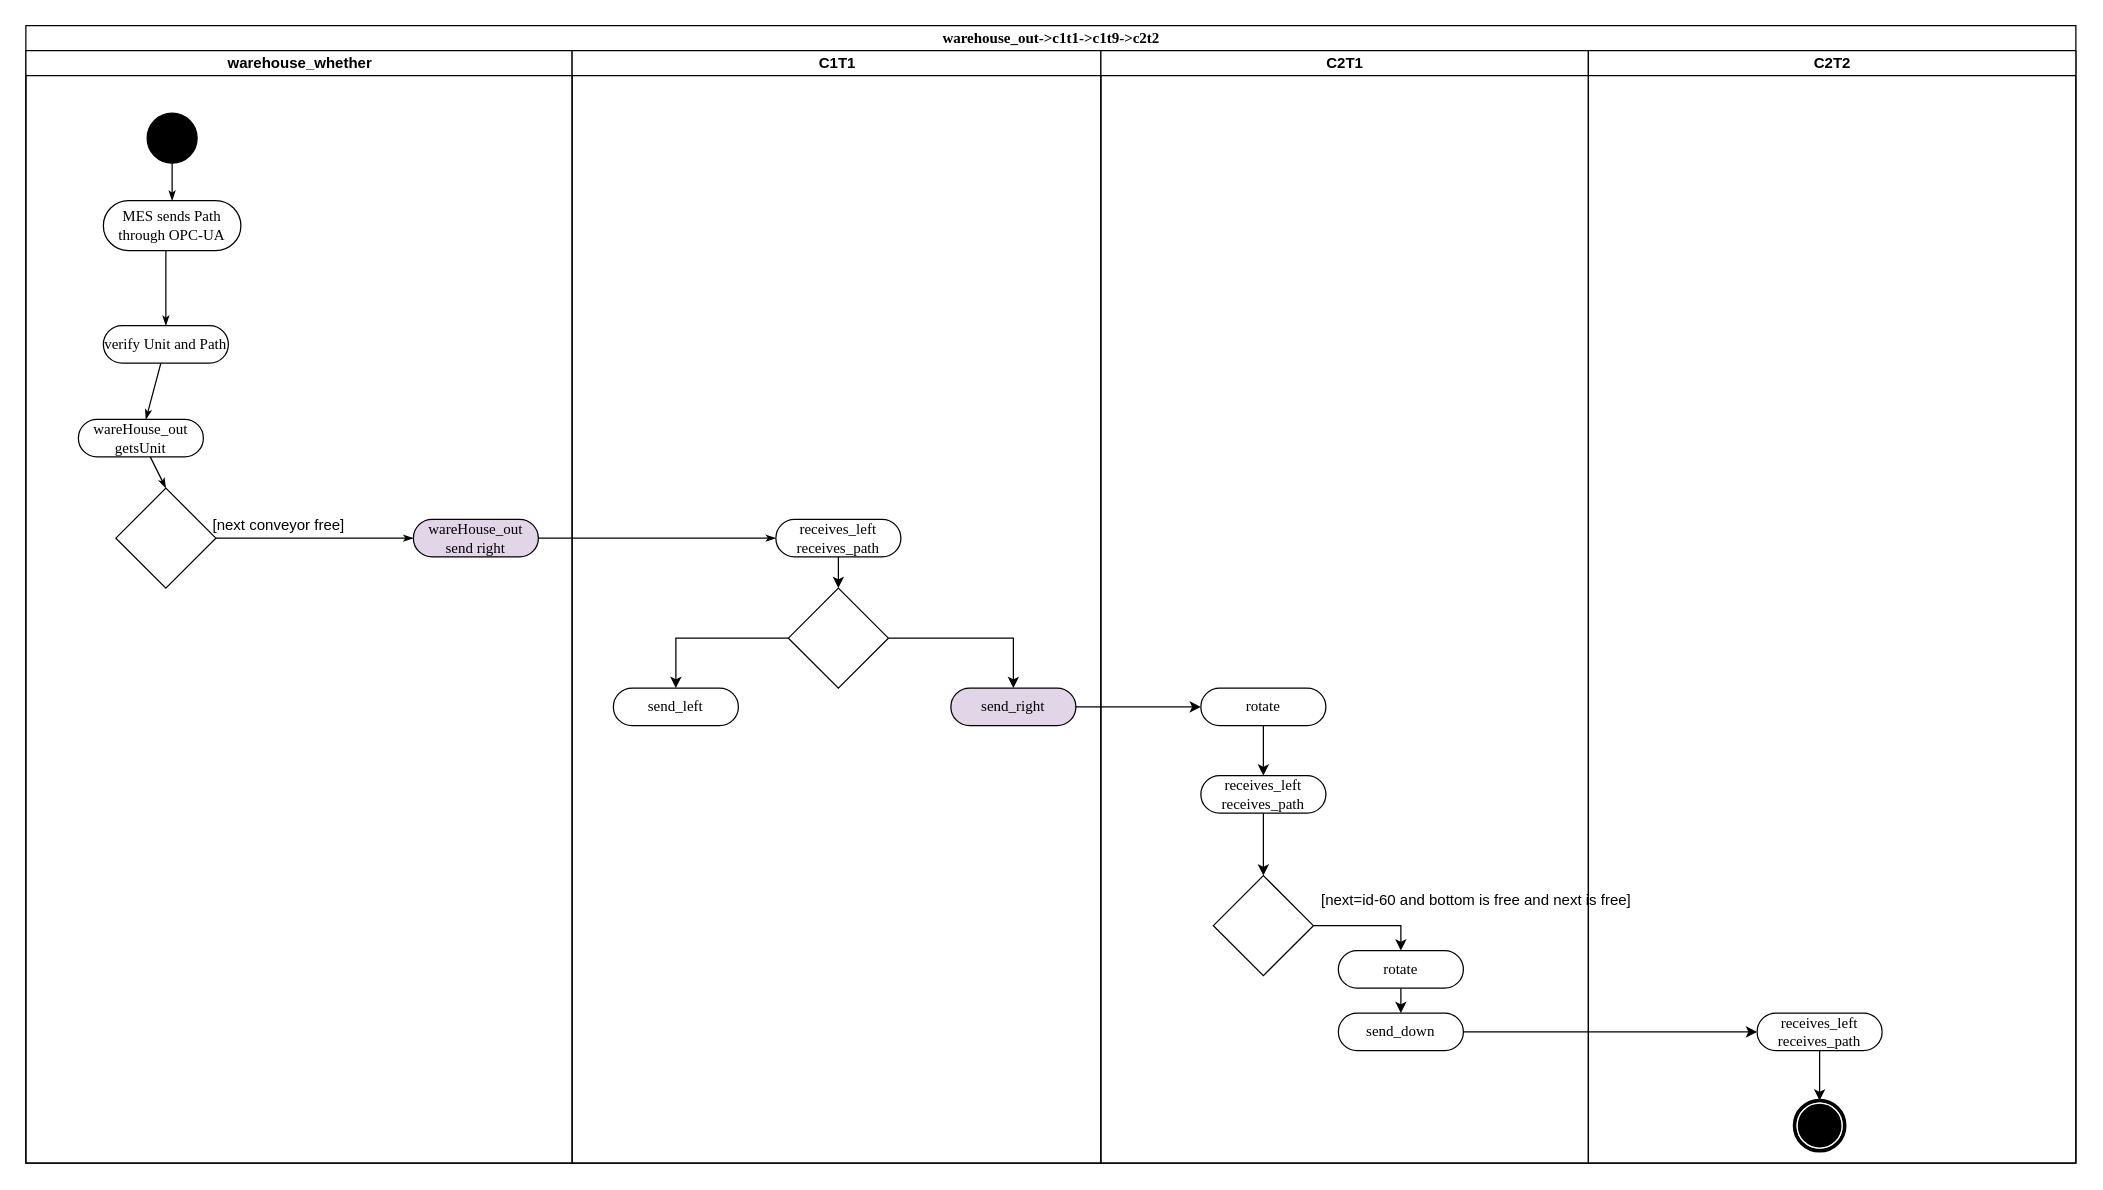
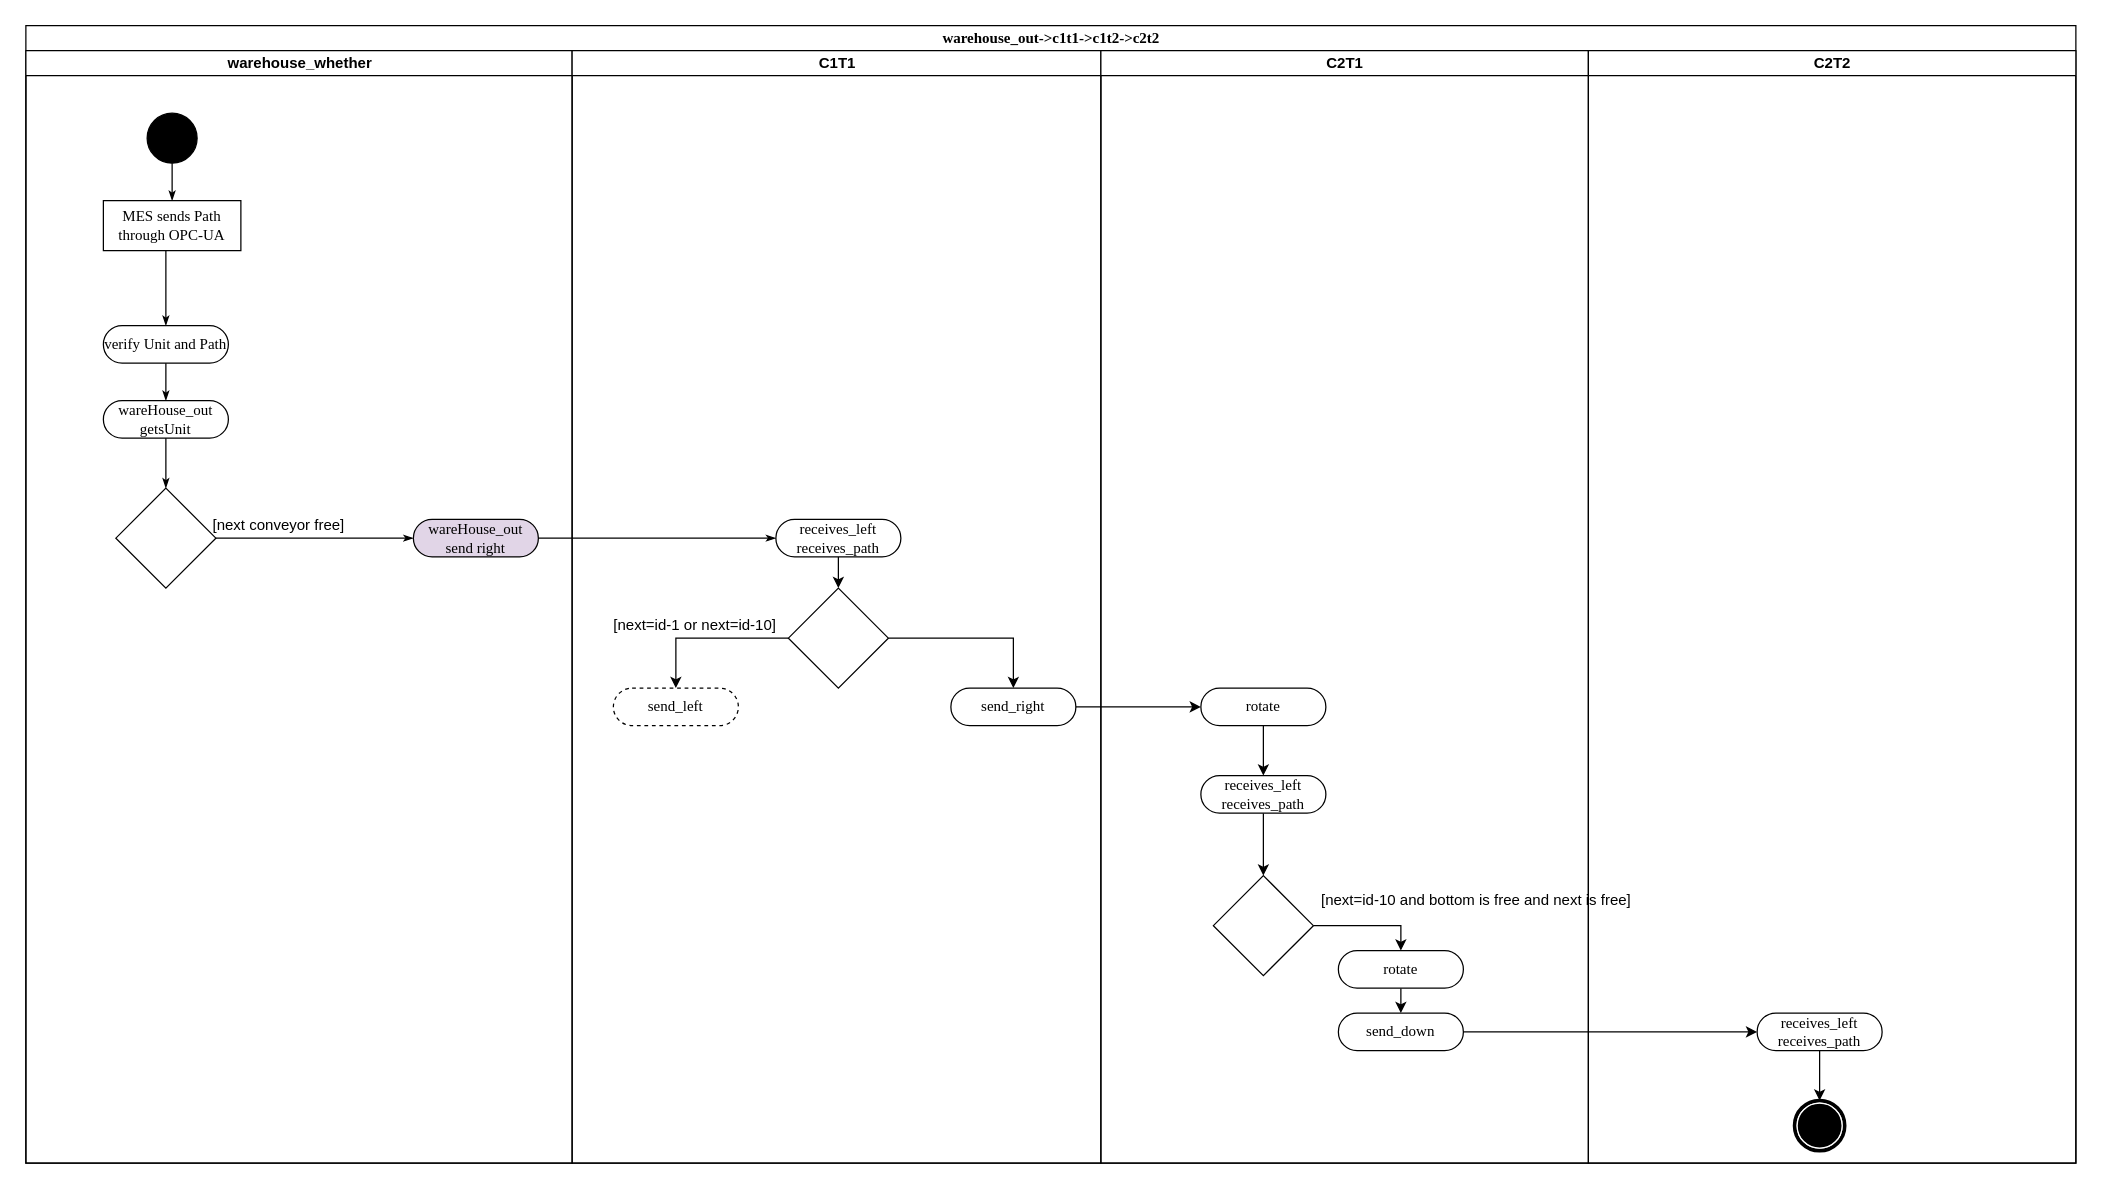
  <mxCell id="0" />
  <mxCell id="1" parent="0" />
- <mxCell id="2" value="warehouse_out-&amp;gt;c1t1-&amp;gt;c1t9-&amp;gt;c2t2" style="swimlane;html=1;childLayout=stackLayout;startSize=20;rounded=0;shadow=0;comic=0;labelBackgroundColor=none;strokeWidth=1;fontFamily=Verdana;fontSize=12;align=center;" parent="1" vertex="1"><mxGeometry x="20" y="20" width="1640" height="910" as="geometry" /></mxCell>
+ <mxCell id="2" value="warehouse_out-&amp;gt;c1t1-&amp;gt;c1t2-&amp;gt;c2t2" style="swimlane;html=1;childLayout=stackLayout;startSize=20;rounded=0;shadow=0;comic=0;labelBackgroundColor=none;strokeWidth=1;fontFamily=Verdana;fontSize=12;align=center;" parent="1" vertex="1"><mxGeometry x="20" y="20" width="1640" height="910" as="geometry" /></mxCell>
  <mxCell id="3" value="warehouse_whether" style="swimlane;html=1;startSize=20;" parent="2" vertex="1"><mxGeometry y="20" width="437" height="890" as="geometry" /></mxCell>
  <mxCell id="4" style="edgeStyle=orthogonalEdgeStyle;rounded=0;html=1;labelBackgroundColor=none;startArrow=none;startFill=0;startSize=5;endArrow=classicThin;endFill=1;endSize=5;jettySize=auto;orthogonalLoop=1;strokeWidth=1;fontFamily=Verdana;fontSize=12" parent="3" source="14" target="13" edge="1"><mxGeometry relative="1" as="geometry" /></mxCell>
  <mxCell id="5" value="" style="rhombus;whiteSpace=wrap;html=1;" parent="3" vertex="1"><mxGeometry x="72" y="350" width="80" height="80" as="geometry" /></mxCell>
  <mxCell id="6" value="verify Unit and Path" style="rounded=1;whiteSpace=wrap;html=1;shadow=0;comic=0;labelBackgroundColor=none;strokeWidth=1;fontFamily=Verdana;fontSize=12;align=center;arcSize=50;" parent="3" vertex="1"><mxGeometry x="62" y="220" width="100" height="30" as="geometry" /></mxCell>
  <mxCell id="7" style="rounded=0;html=1;labelBackgroundColor=none;startArrow=none;startFill=0;startSize=5;endArrow=classicThin;endFill=1;endSize=5;jettySize=auto;orthogonalLoop=1;strokeWidth=1;fontFamily=Verdana;fontSize=12" parent="3" source="6" target="8" edge="1"><mxGeometry relative="1" as="geometry"><mxPoint x="-1.362" y="258" as="targetPoint" /></mxGeometry></mxCell>
- <mxCell id="8" value="wareHouse_out&lt;br&gt;getsUnit" style="rounded=1;whiteSpace=wrap;html=1;shadow=0;comic=0;labelBackgroundColor=none;strokeWidth=1;fontFamily=Verdana;fontSize=12;align=center;arcSize=50;" parent="3" vertex="1"><mxGeometry x="42" y="295" width="100" height="30" as="geometry" /></mxCell>
+ <mxCell id="8" value="wareHouse_out&lt;br&gt;getsUnit" style="rounded=1;whiteSpace=wrap;html=1;shadow=0;comic=0;labelBackgroundColor=none;strokeWidth=1;fontFamily=Verdana;fontSize=12;align=center;arcSize=50;" parent="3" vertex="1"><mxGeometry x="62" y="280" width="100" height="30" as="geometry" /></mxCell>
  <mxCell id="9" style="edgeStyle=none;rounded=0;html=1;labelBackgroundColor=none;startArrow=none;startFill=0;startSize=5;endArrow=classicThin;endFill=1;endSize=5;jettySize=auto;orthogonalLoop=1;strokeWidth=1;fontFamily=Verdana;fontSize=12;entryX=0.5;entryY=0;entryDx=0;entryDy=0;" parent="3" source="8" target="5" edge="1"><mxGeometry relative="1" as="geometry"><mxPoint x="7.565" y="288" as="sourcePoint" /><mxPoint x="51.435" y="320" as="targetPoint" /></mxGeometry></mxCell>
  <mxCell id="10" style="edgeStyle=orthogonalEdgeStyle;rounded=0;html=1;labelBackgroundColor=none;startArrow=none;startFill=0;startSize=5;endArrow=classicThin;endFill=1;endSize=5;jettySize=auto;orthogonalLoop=1;strokeWidth=1;fontFamily=Verdana;fontSize=12" parent="3" source="13" target="6" edge="1"><mxGeometry relative="1" as="geometry"><Array as="points"><mxPoint x="112" y="200" /><mxPoint x="112" y="200" /></Array><mxPoint x="27" y="190" as="targetPoint" /></mxGeometry></mxCell>
  <mxCell id="11" style="edgeStyle=none;rounded=0;html=1;labelBackgroundColor=none;startArrow=none;startFill=0;startSize=5;endArrow=classicThin;endFill=1;endSize=5;jettySize=auto;orthogonalLoop=1;strokeWidth=1;fontFamily=Verdana;fontSize=12;exitX=1;exitY=0.5;exitDx=0;exitDy=0;" parent="3" source="5" target="15" edge="1"><mxGeometry relative="1" as="geometry"><mxPoint x="42" y="300" as="sourcePoint" /><mxPoint x="42" y="340" as="targetPoint" /><Array as="points"><mxPoint x="237" y="390" /></Array></mxGeometry></mxCell>
  <mxCell id="12" value="[next conveyor free]" style="text;html=1;align=center;verticalAlign=middle;resizable=0;points=[];autosize=1;" parent="3" vertex="1"><mxGeometry x="142" y="370" width="120" height="20" as="geometry" /></mxCell>
- <mxCell id="13" value="MES sends Path&lt;br&gt;through OPC-UA" style="rounded=1;whiteSpace=wrap;html=1;shadow=0;comic=0;labelBackgroundColor=none;strokeWidth=1;fontFamily=Verdana;fontSize=12;align=center;arcSize=50;" parent="3" vertex="1"><mxGeometry x="62" y="120" width="110" height="40" as="geometry" /></mxCell>
+ <mxCell id="13" value="MES sends Path&lt;br&gt;through OPC-UA" style="whiteSpace=wrap;html=1;shadow=0;comic=0;labelBackgroundColor=none;strokeWidth=1;fontFamily=Verdana;fontSize=12;align=center;arcSize=50;rounded=0;" parent="3" vertex="1"><mxGeometry x="62" y="120" width="110" height="40" as="geometry" /></mxCell>
  <mxCell id="14" value="" style="ellipse;whiteSpace=wrap;html=1;rounded=0;shadow=0;comic=0;labelBackgroundColor=none;strokeWidth=1;fillColor=#000000;fontFamily=Verdana;fontSize=12;align=center;" parent="3" vertex="1"><mxGeometry x="97" y="50" width="40" height="40" as="geometry" /></mxCell>
  <mxCell id="15" value="wareHouse_out&lt;br&gt;send right" style="rounded=1;whiteSpace=wrap;html=1;shadow=0;comic=0;labelBackgroundColor=none;strokeWidth=1;fontFamily=Verdana;fontSize=12;align=center;arcSize=50;fillColor=#e1d5e7;" parent="3" vertex="1"><mxGeometry x="310" y="375" width="100" height="30" as="geometry" /></mxCell>
  <mxCell id="16" value="C1T1" style="swimlane;html=1;startSize=20;" parent="2" vertex="1"><mxGeometry x="437" y="20" width="423" height="890" as="geometry" /></mxCell>
  <mxCell id="17" style="edgeStyle=none;rounded=0;orthogonalLoop=1;jettySize=auto;html=1;entryX=0.5;entryY=0;entryDx=0;entryDy=0;" parent="16" source="23" target="20" edge="1"><mxGeometry relative="1" as="geometry"><mxPoint x="93" y="470" as="sourcePoint" /><mxPoint x="23" y="500" as="targetPoint" /><Array as="points"><mxPoint x="83" y="470" /></Array></mxGeometry></mxCell>
  <mxCell id="18" style="edgeStyle=none;rounded=0;orthogonalLoop=1;jettySize=auto;html=1;entryX=0.5;entryY=0;entryDx=0;entryDy=0;" parent="16" source="21" target="23" edge="1"><mxGeometry relative="1" as="geometry" /></mxCell>
- <mxCell id="20" value="send_left" style="rounded=1;whiteSpace=wrap;html=1;shadow=0;comic=0;labelBackgroundColor=none;strokeWidth=1;fontFamily=Verdana;fontSize=12;align=center;arcSize=50;" parent="16" vertex="1"><mxGeometry x="33" y="510" width="100" height="30" as="geometry" /></mxCell>
+ <mxCell id="19" value="[next=id-1 or next=id-10]" style="text;html=1;align=center;verticalAlign=middle;resizable=0;points=[];autosize=1;" parent="16" vertex="1"><mxGeometry x="23" y="450" width="150" height="20" as="geometry" /></mxCell>
+ <mxCell id="20" value="send_left" style="rounded=1;whiteSpace=wrap;html=1;shadow=0;comic=0;labelBackgroundColor=none;strokeWidth=1;fontFamily=Verdana;fontSize=12;align=center;arcSize=50;dashed=1;" parent="16" vertex="1"><mxGeometry x="33" y="510" width="100" height="30" as="geometry" /></mxCell>
  <mxCell id="21" value="receives_left&lt;br&gt;receives_path" style="rounded=1;whiteSpace=wrap;html=1;shadow=0;comic=0;labelBackgroundColor=none;strokeWidth=1;fontFamily=Verdana;fontSize=12;align=center;arcSize=50;" parent="16" vertex="1"><mxGeometry x="163" y="375" width="100" height="30" as="geometry" /></mxCell>
  <mxCell id="22" style="edgeStyle=none;rounded=0;orthogonalLoop=1;jettySize=auto;html=1;exitX=1;exitY=0.5;exitDx=0;exitDy=0;entryX=0.5;entryY=0;entryDx=0;entryDy=0;" parent="16" source="23" target="24" edge="1"><mxGeometry relative="1" as="geometry"><Array as="points"><mxPoint x="353" y="470" /></Array></mxGeometry></mxCell>
  <mxCell id="23" value="" style="rhombus;whiteSpace=wrap;html=1;" parent="16" vertex="1"><mxGeometry x="173" y="430" width="80" height="80" as="geometry" /></mxCell>
- <mxCell id="24" value="send_right" style="rounded=1;whiteSpace=wrap;html=1;shadow=0;comic=0;labelBackgroundColor=none;strokeWidth=1;fontFamily=Verdana;fontSize=12;align=center;arcSize=50;fillColor=#e1d5e7;" parent="16" vertex="1"><mxGeometry x="303" y="510" width="100" height="30" as="geometry" /></mxCell>
+ <mxCell id="24" value="send_right" style="rounded=1;whiteSpace=wrap;html=1;shadow=0;comic=0;labelBackgroundColor=none;strokeWidth=1;fontFamily=Verdana;fontSize=12;align=center;arcSize=50;" parent="16" vertex="1"><mxGeometry x="303" y="510" width="100" height="30" as="geometry" /></mxCell>
  <mxCell id="25" style="edgeStyle=orthogonalEdgeStyle;rounded=0;html=1;labelBackgroundColor=none;startArrow=none;startFill=0;startSize=5;endArrow=classicThin;endFill=1;endSize=5;jettySize=auto;orthogonalLoop=1;strokeWidth=1;fontFamily=Verdana;fontSize=12" parent="2" source="15" target="21" edge="1"><mxGeometry relative="1" as="geometry"><Array as="points" /><mxPoint x="577.25" y="190" as="sourcePoint" /><mxPoint x="580" y="410" as="targetPoint" /></mxGeometry></mxCell>
  <mxCell id="26" style="edgeStyle=none;rounded=0;orthogonalLoop=1;jettySize=auto;html=1;entryX=0;entryY=0.5;entryDx=0;entryDy=0;" parent="2" source="24" target="33" edge="1"><mxGeometry relative="1" as="geometry" /></mxCell>
  <mxCell id="27" value="C2T1" style="swimlane;html=1;startSize=20;" parent="2" vertex="1"><mxGeometry x="860" y="20" width="390" height="890" as="geometry" /></mxCell>
  <mxCell id="28" style="edgeStyle=none;rounded=0;orthogonalLoop=1;jettySize=auto;html=1;entryX=0.5;entryY=0;entryDx=0;entryDy=0;" parent="27" source="33" target="31" edge="1"><mxGeometry relative="1" as="geometry" /></mxCell>
  <mxCell id="29" style="edgeStyle=none;rounded=0;orthogonalLoop=1;jettySize=auto;html=1;exitX=1;exitY=0.5;exitDx=0;exitDy=0;entryX=0.5;entryY=0;entryDx=0;entryDy=0;" parent="27" source="32" target="36" edge="1"><mxGeometry relative="1" as="geometry"><Array as="points"><mxPoint x="240" y="700" /></Array></mxGeometry></mxCell>
  <mxCell id="30" style="edgeStyle=none;rounded=0;orthogonalLoop=1;jettySize=auto;html=1;" parent="27" source="31" target="32" edge="1"><mxGeometry relative="1" as="geometry" /></mxCell>
  <mxCell id="31" value="receives_left&lt;br&gt;receives_path" style="rounded=1;whiteSpace=wrap;html=1;shadow=0;comic=0;labelBackgroundColor=none;strokeWidth=1;fontFamily=Verdana;fontSize=12;align=center;arcSize=50;" parent="27" vertex="1"><mxGeometry x="80" y="580" width="100" height="30" as="geometry" /></mxCell>
  <mxCell id="32" value="" style="rhombus;whiteSpace=wrap;html=1;" parent="27" vertex="1"><mxGeometry x="90" y="660" width="80" height="80" as="geometry" /></mxCell>
  <mxCell id="33" value="rotate" style="rounded=1;whiteSpace=wrap;html=1;shadow=0;comic=0;labelBackgroundColor=none;strokeWidth=1;fontFamily=Verdana;fontSize=12;align=center;arcSize=50;" parent="27" vertex="1"><mxGeometry x="80" y="510" width="100" height="30" as="geometry" /></mxCell>
  <mxCell id="34" value="send_down" style="rounded=1;whiteSpace=wrap;html=1;shadow=0;comic=0;labelBackgroundColor=none;strokeWidth=1;fontFamily=Verdana;fontSize=12;align=center;arcSize=50;" parent="27" vertex="1"><mxGeometry x="190" y="770" width="100" height="30" as="geometry" /></mxCell>
  <mxCell id="35" style="edgeStyle=none;rounded=0;orthogonalLoop=1;jettySize=auto;html=1;entryX=0.5;entryY=0;entryDx=0;entryDy=0;" parent="27" source="36" target="34" edge="1"><mxGeometry relative="1" as="geometry" /></mxCell>
  <mxCell id="36" value="rotate" style="rounded=1;whiteSpace=wrap;html=1;shadow=0;comic=0;labelBackgroundColor=none;strokeWidth=1;fontFamily=Verdana;fontSize=12;align=center;arcSize=50;" parent="27" vertex="1"><mxGeometry x="190" y="720" width="100" height="30" as="geometry" /></mxCell>
- <mxCell id="37" value="[next=id-60 and bottom is free and next is free]" style="text;html=1;align=center;verticalAlign=middle;resizable=0;points=[];autosize=1;" parent="27" vertex="1"><mxGeometry x="170" y="670" width="260" height="20" as="geometry" /></mxCell>
+ <mxCell id="37" value="[next=id-10 and bottom is free and next is free]" style="text;html=1;align=center;verticalAlign=middle;resizable=0;points=[];autosize=1;" parent="27" vertex="1"><mxGeometry x="170" y="670" width="260" height="20" as="geometry" /></mxCell>
  <mxCell id="38" value="C2T2" style="swimlane;html=1;startSize=20;" parent="2" vertex="1"><mxGeometry x="1250" y="20" width="390" height="890" as="geometry" /></mxCell>
  <mxCell id="39" value="" style="shape=mxgraph.bpmn.shape;html=1;verticalLabelPosition=bottom;labelBackgroundColor=#ffffff;verticalAlign=top;perimeter=ellipsePerimeter;outline=end;symbol=terminate;rounded=0;shadow=0;comic=0;strokeWidth=1;fontFamily=Verdana;fontSize=12;align=center;" parent="38" vertex="1"><mxGeometry x="165" y="840" width="40" height="40" as="geometry" /></mxCell>
  <mxCell id="40" style="edgeStyle=none;rounded=0;orthogonalLoop=1;jettySize=auto;html=1;" parent="38" source="41" target="39" edge="1"><mxGeometry relative="1" as="geometry"><mxPoint x="185" y="775" as="targetPoint" /></mxGeometry></mxCell>
  <mxCell id="41" value="receives_left&lt;br&gt;receives_path" style="rounded=1;whiteSpace=wrap;html=1;shadow=0;comic=0;labelBackgroundColor=none;strokeWidth=1;fontFamily=Verdana;fontSize=12;align=center;arcSize=50;" parent="38" vertex="1"><mxGeometry x="135" y="770" width="100" height="30" as="geometry" /></mxCell>
  <mxCell id="42" style="edgeStyle=none;rounded=0;orthogonalLoop=1;jettySize=auto;html=1;entryX=0;entryY=0.5;entryDx=0;entryDy=0;" parent="2" source="34" target="41" edge="1"><mxGeometry relative="1" as="geometry" /></mxCell>
